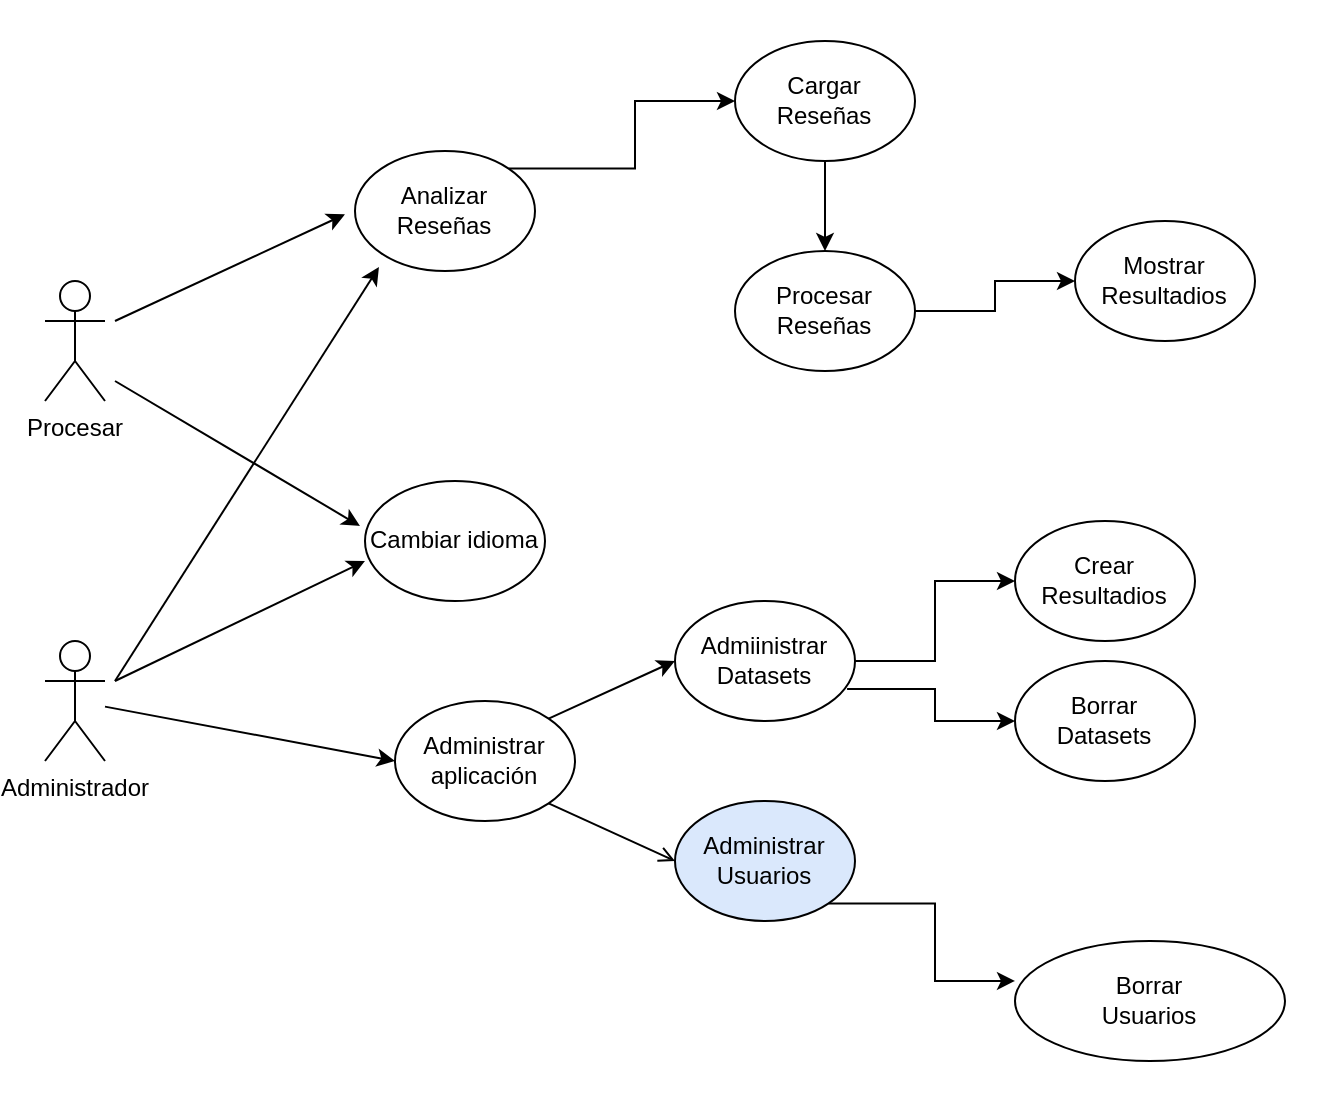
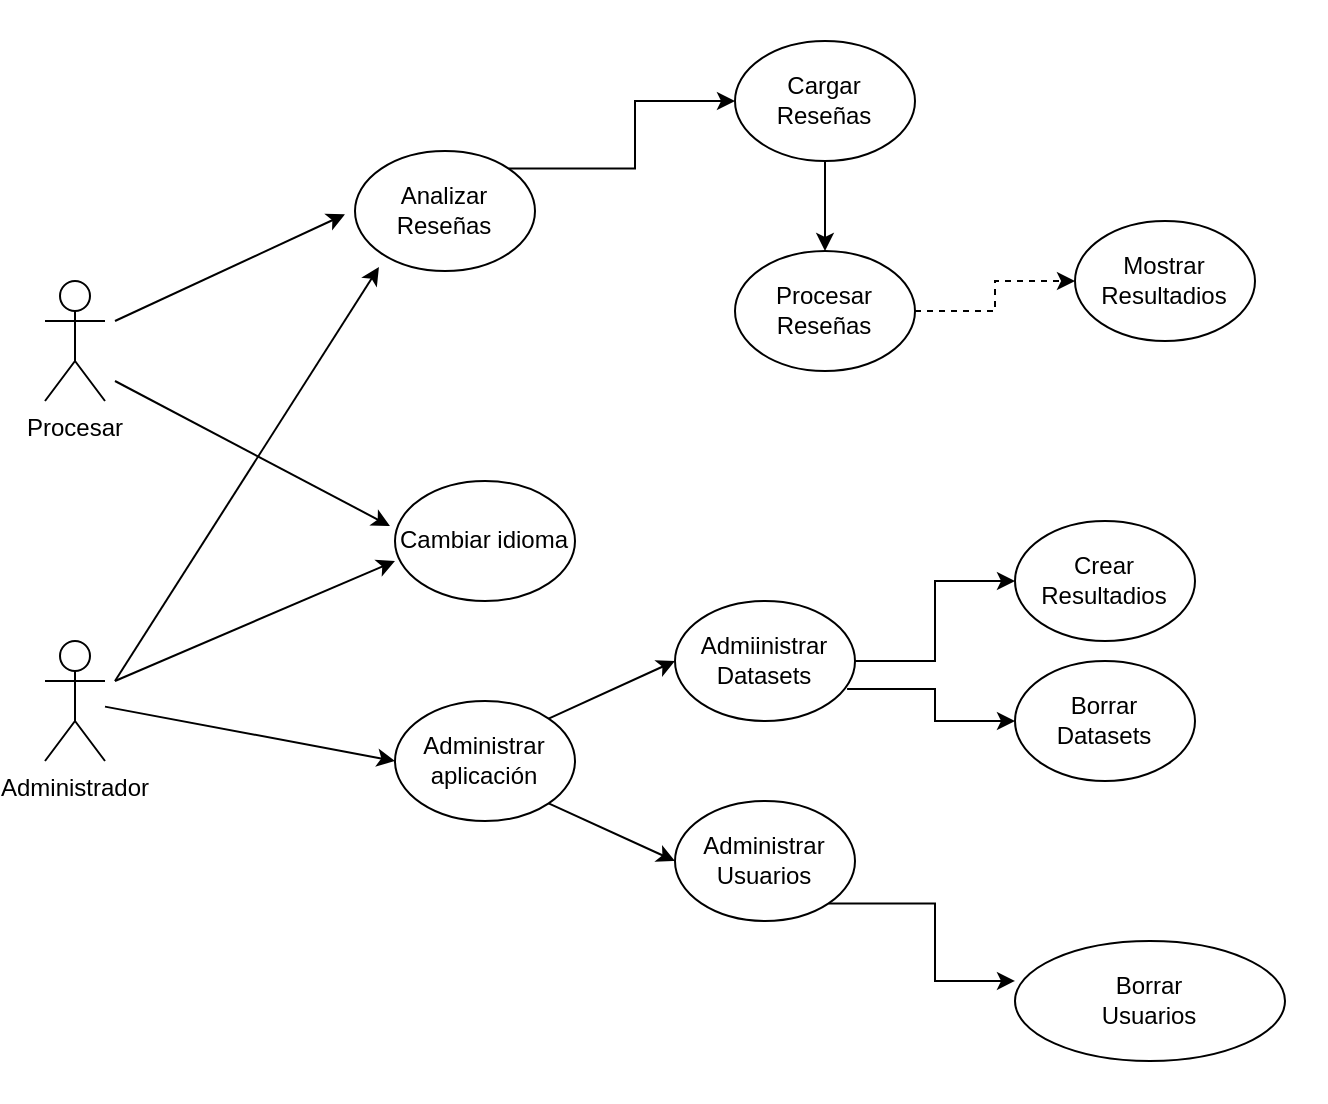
  <mxCell id="0" />
  <mxCell id="1" parent="0" />
  <mxCell id="2" value="Procesar" style="shape=umlActor;verticalLabelPosition=bottom;verticalAlign=top;html=1;outlineConnect=0;" parent="1" vertex="1"><mxGeometry x="20" y="140" width="30" height="60" as="geometry" /></mxCell>
  <mxCell id="3" value="Administrador" style="shape=umlActor;verticalLabelPosition=bottom;verticalAlign=top;html=1;outlineConnect=0;" parent="1" vertex="1"><mxGeometry x="20" y="320" width="30" height="60" as="geometry" /></mxCell>
  <mxCell id="4" value="" style="edgeStyle=orthogonalEdgeStyle;rounded=0;orthogonalLoop=1;jettySize=auto;html=1;entryX=0;entryY=0.5;entryDx=0;entryDy=0;exitX=1;exitY=0;exitDx=0;exitDy=0;" parent="1" source="5" target="11" edge="1"><mxGeometry relative="1" as="geometry" /></mxCell>
  <mxCell id="5" value="Analizar&lt;br&gt;Reseñas" style="ellipse;whiteSpace=wrap;html=1;" parent="1" vertex="1"><mxGeometry x="175" y="75" width="90" height="60" as="geometry" /></mxCell>
- <mxCell id="6" value="Cambiar idioma" style="ellipse;whiteSpace=wrap;html=1;" parent="1" vertex="1"><mxGeometry x="180" y="240" width="90" height="60" as="geometry" /></mxCell>
+ <mxCell id="6" value="Cambiar idioma" style="ellipse;whiteSpace=wrap;html=1;" parent="1" vertex="1"><mxGeometry x="195" y="240" width="90" height="60" as="geometry" /></mxCell>
  <mxCell id="7" value="Administrar aplicación" style="ellipse;whiteSpace=wrap;html=1;" parent="1" vertex="1"><mxGeometry x="195" y="350" width="90" height="60" as="geometry" /></mxCell>
  <mxCell id="8" value="" style="endArrow=classic;html=1;rounded=0;entryX=-0.056;entryY=0.528;entryDx=0;entryDy=0;entryPerimeter=0;" parent="1" target="5" edge="1"><mxGeometry width="50" height="50" relative="1" as="geometry"><mxPoint x="55" y="160" as="sourcePoint" /><mxPoint x="215" y="20" as="targetPoint" /></mxGeometry></mxCell>
  <mxCell id="9" value="" style="endArrow=classic;html=1;rounded=0;entryX=0;entryY=0.5;entryDx=0;entryDy=0;" parent="1" source="3" target="7" edge="1"><mxGeometry width="50" height="50" relative="1" as="geometry"><mxPoint x="50" y="380" as="sourcePoint" /><mxPoint x="195" y="226" as="targetPoint" /></mxGeometry></mxCell>
  <mxCell id="10" value="" style="edgeStyle=orthogonalEdgeStyle;rounded=0;orthogonalLoop=1;jettySize=auto;html=1;" edge="1" parent="1" source="11" target="26"><mxGeometry relative="1" as="geometry" /></mxCell>
  <mxCell id="11" value="Cargar&lt;br&gt;Reseñas" style="ellipse;whiteSpace=wrap;html=1;" parent="1" vertex="1"><mxGeometry x="365" y="20" width="90" height="60" as="geometry" /></mxCell>
  <mxCell id="12" value="" style="endArrow=classic;html=1;rounded=0;entryX=-0.028;entryY=0.375;entryDx=0;entryDy=0;entryPerimeter=0;" parent="1" target="6" edge="1"><mxGeometry width="50" height="50" relative="1" as="geometry"><mxPoint x="55" y="190" as="sourcePoint" /><mxPoint x="115" y="185" as="targetPoint" /></mxGeometry></mxCell>
  <mxCell id="13" value="" style="endArrow=classic;html=1;rounded=0;entryX=0.133;entryY=0.967;entryDx=0;entryDy=0;entryPerimeter=0;" parent="1" target="5" edge="1"><mxGeometry width="50" height="50" relative="1" as="geometry"><mxPoint x="55" y="340" as="sourcePoint" /><mxPoint x="195" y="170" as="targetPoint" /></mxGeometry></mxCell>
  <mxCell id="14" value="" style="endArrow=classic;html=1;rounded=0;entryX=0;entryY=0.667;entryDx=0;entryDy=0;entryPerimeter=0;" parent="1" target="6" edge="1"><mxGeometry width="50" height="50" relative="1" as="geometry"><mxPoint x="55" y="340" as="sourcePoint" /><mxPoint x="645" y="300" as="targetPoint" /></mxGeometry></mxCell>
  <mxCell id="15" value="" style="edgeStyle=orthogonalEdgeStyle;rounded=0;orthogonalLoop=1;jettySize=auto;html=1;" edge="1" parent="1" source="16" target="20"><mxGeometry relative="1" as="geometry" /></mxCell>
  <mxCell id="16" value="Admiinistrar&lt;br&gt;Datasets" style="ellipse;whiteSpace=wrap;html=1;" parent="1" vertex="1"><mxGeometry x="335" y="300" width="90" height="60" as="geometry" /></mxCell>
- <mxCell id="17" value="Administrar&lt;br&gt;Usuarios" style="ellipse;whiteSpace=wrap;html=1;fillColor=#dae8fc;" parent="1" vertex="1"><mxGeometry x="335" y="400" width="90" height="60" as="geometry" /></mxCell>
+ <mxCell id="17" value="Administrar&lt;br&gt;Usuarios" style="ellipse;whiteSpace=wrap;html=1;" parent="1" vertex="1"><mxGeometry x="335" y="400" width="90" height="60" as="geometry" /></mxCell>
  <mxCell id="18" value="" style="endArrow=classic;html=1;rounded=0;exitX=1;exitY=0;exitDx=0;exitDy=0;entryX=0;entryY=0.5;entryDx=0;entryDy=0;" parent="1" source="7" target="16" edge="1"><mxGeometry width="50" height="50" relative="1" as="geometry"><mxPoint x="595" y="350" as="sourcePoint" /><mxPoint x="645" y="300" as="targetPoint" /></mxGeometry></mxCell>
- <mxCell id="19" value="" style="endArrow=open;html=1;rounded=0;exitX=1;exitY=1;exitDx=0;exitDy=0;entryX=0;entryY=0.5;entryDx=0;entryDy=0;" parent="1" source="7" target="17" edge="1"><mxGeometry width="50" height="50" relative="1" as="geometry"><mxPoint x="282" y="369" as="sourcePoint" /><mxPoint x="345" y="340" as="targetPoint" /></mxGeometry></mxCell>
+ <mxCell id="19" value="" style="endArrow=classic;html=1;rounded=0;exitX=1;exitY=1;exitDx=0;exitDy=0;entryX=0;entryY=0.5;entryDx=0;entryDy=0;" parent="1" source="7" target="17" edge="1"><mxGeometry width="50" height="50" relative="1" as="geometry"><mxPoint x="282" y="369" as="sourcePoint" /><mxPoint x="345" y="340" as="targetPoint" /></mxGeometry></mxCell>
  <mxCell id="20" value="Crear&lt;br&gt;Resultadios" style="ellipse;whiteSpace=wrap;html=1;" vertex="1" parent="1"><mxGeometry x="505" y="260" width="90" height="60" as="geometry" /></mxCell>
  <mxCell id="21" value="Borrar&lt;br&gt;Datasets" style="ellipse;whiteSpace=wrap;html=1;" vertex="1" parent="1"><mxGeometry x="505" y="330" width="90" height="60" as="geometry" /></mxCell>
  <mxCell id="22" value="" style="edgeStyle=orthogonalEdgeStyle;rounded=0;orthogonalLoop=1;jettySize=auto;html=1;exitX=0.956;exitY=0.733;exitDx=0;exitDy=0;exitPerimeter=0;entryX=0;entryY=0.5;entryDx=0;entryDy=0;" edge="1" parent="1" source="16" target="21"><mxGeometry relative="1" as="geometry"><mxPoint x="435" y="340" as="sourcePoint" /><mxPoint x="515" y="300" as="targetPoint" /></mxGeometry></mxCell>
  <mxCell id="23" value="Borrar&lt;br&gt;Usuarios" style="ellipse;whiteSpace=wrap;html=1;" vertex="1" parent="1"><mxGeometry x="505" y="470" width="135" height="60" as="geometry" /></mxCell>
  <mxCell id="24" value="" style="edgeStyle=orthogonalEdgeStyle;rounded=0;orthogonalLoop=1;jettySize=auto;html=1;exitX=1;exitY=1;exitDx=0;exitDy=0;entryX=0;entryY=0.333;entryDx=0;entryDy=0;entryPerimeter=0;" edge="1" parent="1" source="17" target="23"><mxGeometry relative="1" as="geometry"><mxPoint x="435" y="440" as="sourcePoint" /><mxPoint x="515" y="440" as="targetPoint" /></mxGeometry></mxCell>
- <mxCell id="25" value="" style="edgeStyle=orthogonalEdgeStyle;rounded=0;orthogonalLoop=1;jettySize=auto;html=1;" edge="1" parent="1" source="26" target="27"><mxGeometry relative="1" as="geometry" /></mxCell>
+ <mxCell id="25" value="" style="edgeStyle=orthogonalEdgeStyle;rounded=0;orthogonalLoop=1;jettySize=auto;html=1;dashed=1;" edge="1" parent="1" source="26" target="27"><mxGeometry relative="1" as="geometry" /></mxCell>
  <mxCell id="26" value="Procesar&lt;br&gt;Reseñas" style="ellipse;whiteSpace=wrap;html=1;" vertex="1" parent="1"><mxGeometry x="365" y="125" width="90" height="60" as="geometry" /></mxCell>
  <mxCell id="27" value="Mostrar&lt;br&gt;Resultadios" style="ellipse;whiteSpace=wrap;html=1;" vertex="1" parent="1"><mxGeometry x="535" y="110" width="90" height="60" as="geometry" /></mxCell>
